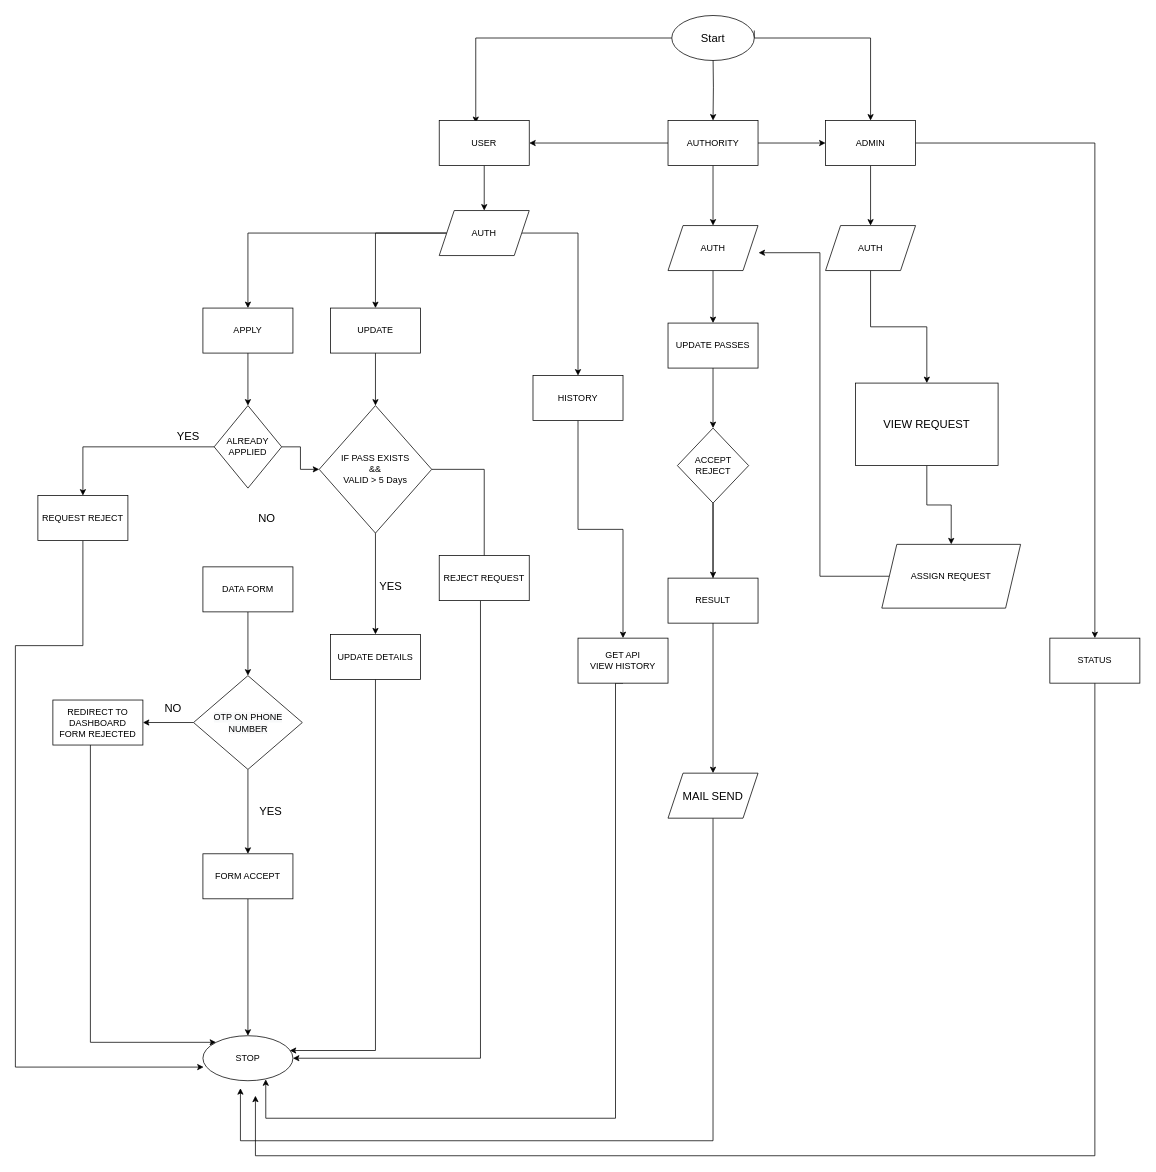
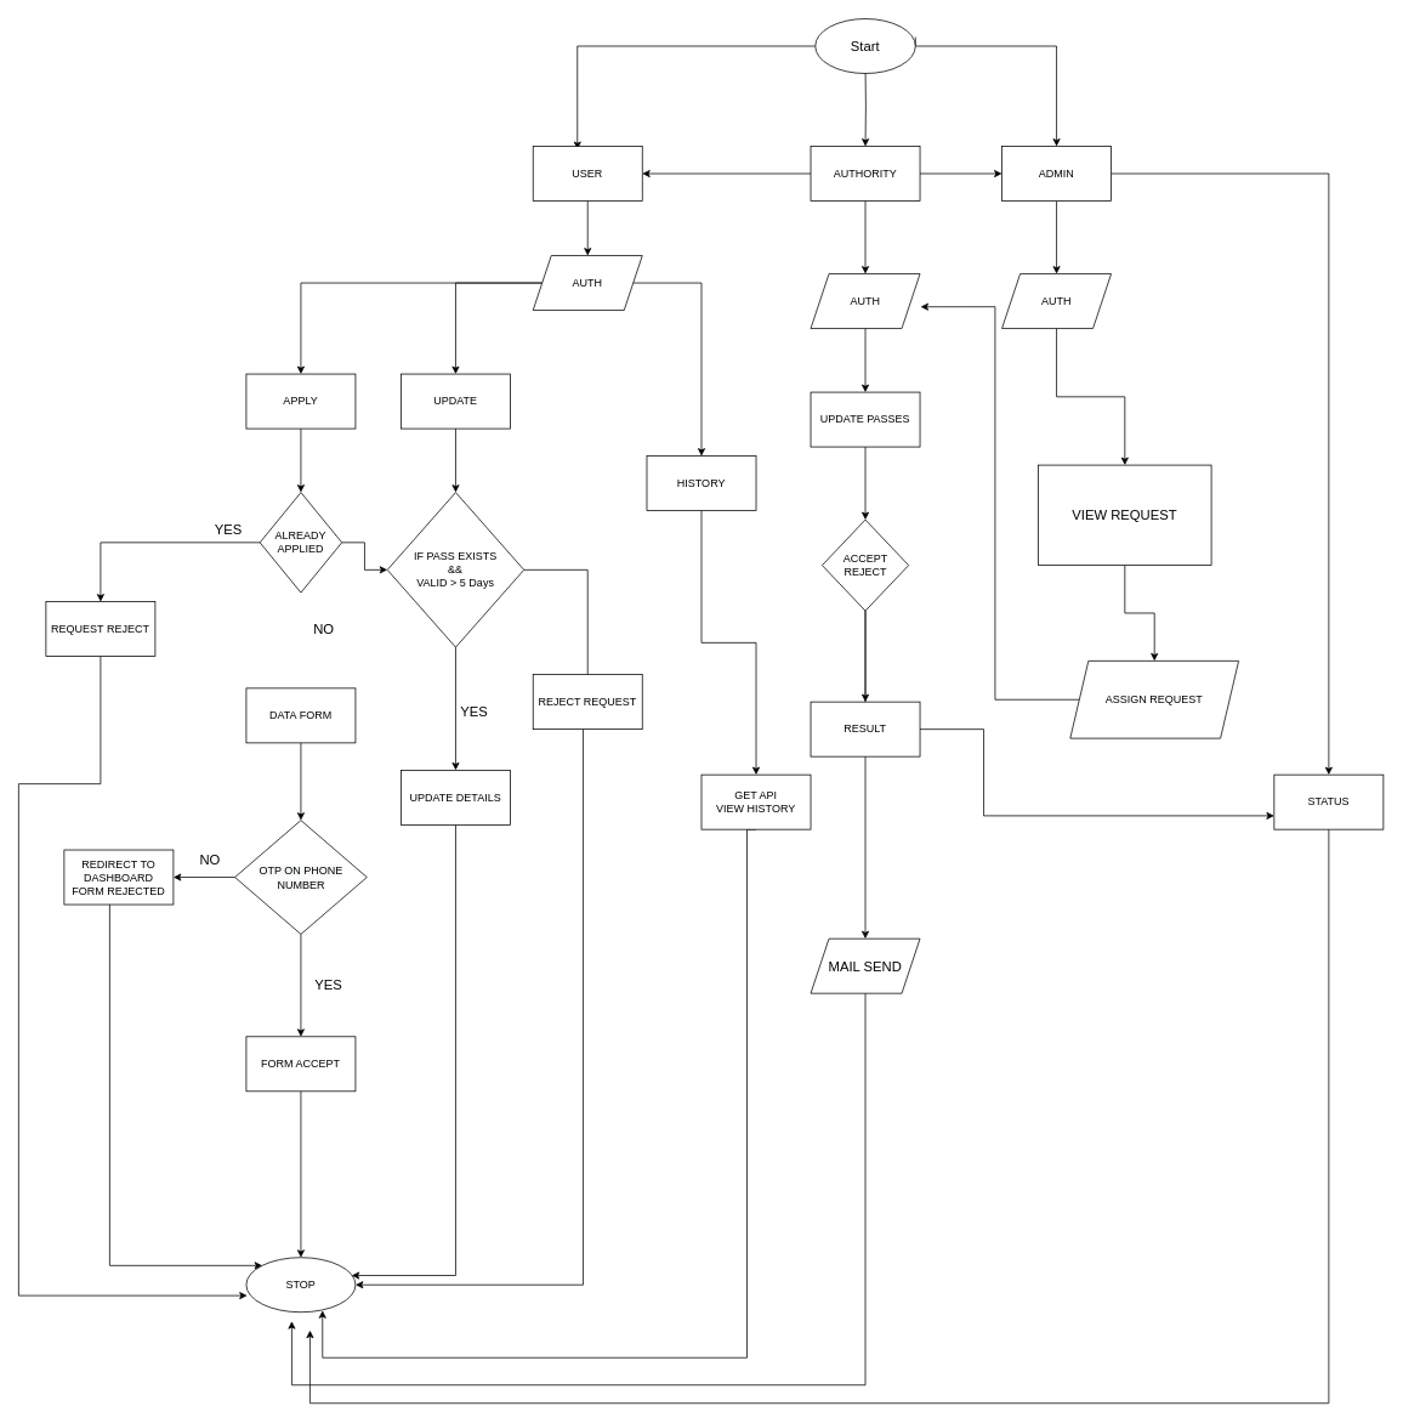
  <mxCell id="0" />
  <mxCell id="1" parent="0" />
  <mxCell id="2" value="" style="edgeStyle=orthogonalEdgeStyle;rounded=0;orthogonalLoop=1;jettySize=auto;html=1;fontSize=15;" parent="1" target="9" edge="1"><mxGeometry relative="1" as="geometry"><mxPoint x="950" y="70" as="sourcePoint" /></mxGeometry></mxCell>
  <mxCell id="3" style="edgeStyle=orthogonalEdgeStyle;rounded=0;orthogonalLoop=1;jettySize=auto;html=1;entryX=0.406;entryY=0.055;entryDx=0;entryDy=0;entryPerimeter=0;" parent="1" source="5" target="11" edge="1"><mxGeometry relative="1" as="geometry" /></mxCell>
  <mxCell id="4" style="edgeStyle=orthogonalEdgeStyle;rounded=0;orthogonalLoop=1;jettySize=auto;html=1;entryX=0.5;entryY=0;entryDx=0;entryDy=0;" parent="1" target="14" edge="1"><mxGeometry relative="1" as="geometry"><mxPoint x="1005" y="40" as="sourcePoint" /><Array as="points"><mxPoint x="1005" y="50" /><mxPoint x="1160" y="50" /></Array></mxGeometry></mxCell>
  <mxCell id="5" value="&lt;font style=&quot;font-size: 15px&quot;&gt;Start&lt;/font&gt;" style="ellipse;whiteSpace=wrap;html=1;" parent="1" vertex="1"><mxGeometry x="895" y="20" width="110" height="60" as="geometry" /></mxCell>
  <mxCell id="6" value="" style="edgeStyle=orthogonalEdgeStyle;rounded=0;orthogonalLoop=1;jettySize=auto;html=1;fontSize=15;" parent="1" source="9" target="11" edge="1"><mxGeometry relative="1" as="geometry" /></mxCell>
  <mxCell id="7" value="" style="edgeStyle=orthogonalEdgeStyle;rounded=0;orthogonalLoop=1;jettySize=auto;html=1;fontSize=15;" parent="1" source="9" target="14" edge="1"><mxGeometry relative="1" as="geometry" /></mxCell>
  <mxCell id="8" value="" style="edgeStyle=orthogonalEdgeStyle;rounded=0;orthogonalLoop=1;jettySize=auto;html=1;fontSize=15;" parent="1" source="9" target="20" edge="1"><mxGeometry relative="1" as="geometry" /></mxCell>
  <mxCell id="9" value="AUTHORITY" style="whiteSpace=wrap;html=1;" parent="1" vertex="1"><mxGeometry x="890" y="160" width="120" height="60" as="geometry" /></mxCell>
  <mxCell id="10" value="" style="edgeStyle=orthogonalEdgeStyle;rounded=0;orthogonalLoop=1;jettySize=auto;html=1;fontSize=15;" parent="1" source="11" target="18" edge="1"><mxGeometry relative="1" as="geometry" /></mxCell>
  <mxCell id="11" value="USER" style="whiteSpace=wrap;html=1;" parent="1" vertex="1"><mxGeometry x="585" y="160" width="120" height="60" as="geometry" /></mxCell>
  <mxCell id="12" value="" style="edgeStyle=orthogonalEdgeStyle;rounded=0;orthogonalLoop=1;jettySize=auto;html=1;fontSize=15;" parent="1" source="14" target="22" edge="1"><mxGeometry relative="1" as="geometry" /></mxCell>
  <mxCell id="13" value="" style="edgeStyle=orthogonalEdgeStyle;rounded=0;orthogonalLoop=1;jettySize=auto;html=1;fontSize=15;" parent="1" source="14" target="70" edge="1"><mxGeometry relative="1" as="geometry"><Array as="points"><mxPoint x="1459" y="190" /></Array></mxGeometry></mxCell>
  <mxCell id="14" value="ADMIN" style="whiteSpace=wrap;html=1;" parent="1" vertex="1"><mxGeometry x="1100" y="160" width="120" height="60" as="geometry" /></mxCell>
  <mxCell id="15" value="" style="edgeStyle=orthogonalEdgeStyle;rounded=0;orthogonalLoop=1;jettySize=auto;html=1;fontSize=15;" parent="1" source="18" target="24" edge="1"><mxGeometry relative="1" as="geometry" /></mxCell>
  <mxCell id="16" value="" style="edgeStyle=orthogonalEdgeStyle;rounded=0;orthogonalLoop=1;jettySize=auto;html=1;fontSize=15;" parent="1" source="18" target="26" edge="1"><mxGeometry relative="1" as="geometry" /></mxCell>
  <mxCell id="17" value="" style="edgeStyle=orthogonalEdgeStyle;rounded=0;orthogonalLoop=1;jettySize=auto;html=1;fontSize=15;" parent="1" source="18" target="28" edge="1"><mxGeometry relative="1" as="geometry" /></mxCell>
  <mxCell id="18" value="AUTH" style="shape=parallelogram;perimeter=parallelogramPerimeter;whiteSpace=wrap;html=1;fixedSize=1;" parent="1" vertex="1"><mxGeometry x="585" y="280" width="120" height="60" as="geometry" /></mxCell>
  <mxCell id="19" value="" style="edgeStyle=orthogonalEdgeStyle;rounded=0;orthogonalLoop=1;jettySize=auto;html=1;fontSize=15;" parent="1" source="20" target="30" edge="1"><mxGeometry relative="1" as="geometry" /></mxCell>
  <mxCell id="20" value="AUTH" style="shape=parallelogram;perimeter=parallelogramPerimeter;whiteSpace=wrap;html=1;fixedSize=1;" parent="1" vertex="1"><mxGeometry x="890" y="300" width="120" height="60" as="geometry" /></mxCell>
  <mxCell id="21" value="" style="edgeStyle=orthogonalEdgeStyle;rounded=0;orthogonalLoop=1;jettySize=auto;html=1;fontSize=15;" parent="1" source="22" target="66" edge="1"><mxGeometry relative="1" as="geometry" /></mxCell>
  <mxCell id="22" value="AUTH" style="shape=parallelogram;perimeter=parallelogramPerimeter;whiteSpace=wrap;html=1;fixedSize=1;" parent="1" vertex="1"><mxGeometry x="1100" y="300" width="120" height="60" as="geometry" /></mxCell>
  <mxCell id="23" value="" style="edgeStyle=orthogonalEdgeStyle;rounded=0;orthogonalLoop=1;jettySize=auto;html=1;fontSize=15;" parent="1" source="24" target="36" edge="1"><mxGeometry relative="1" as="geometry" /></mxCell>
  <mxCell id="24" value="APPLY" style="whiteSpace=wrap;html=1;" parent="1" vertex="1"><mxGeometry x="270" y="410" width="120" height="60" as="geometry" /></mxCell>
  <mxCell id="25" value="" style="edgeStyle=orthogonalEdgeStyle;rounded=0;orthogonalLoop=1;jettySize=auto;html=1;fontSize=15;" parent="1" source="26" target="55" edge="1"><mxGeometry relative="1" as="geometry" /></mxCell>
  <mxCell id="26" value="UPDATE" style="whiteSpace=wrap;html=1;" parent="1" vertex="1"><mxGeometry y="410" width="120" height="60" as="geometry" x="440" /></mxCell>
  <mxCell id="27" value="" style="edgeStyle=orthogonalEdgeStyle;rounded=0;orthogonalLoop=1;jettySize=auto;html=1;fontSize=15;" parent="1" source="28" target="62" edge="1"><mxGeometry relative="1" as="geometry" /></mxCell>
  <mxCell id="28" value="HISTORY" style="whiteSpace=wrap;html=1;" parent="1" vertex="1"><mxGeometry x="710" y="500" width="120" height="60" as="geometry" /></mxCell>
  <mxCell id="29" value="" style="edgeStyle=orthogonalEdgeStyle;rounded=0;orthogonalLoop=1;jettySize=auto;html=1;fontSize=15;" parent="1" source="30" target="33" edge="1"><mxGeometry relative="1" as="geometry" /></mxCell>
  <mxCell id="30" value="UPDATE PASSES" style="whiteSpace=wrap;html=1;" parent="1" vertex="1"><mxGeometry x="890" y="430" width="120" height="60" as="geometry" /></mxCell>
  <mxCell id="31" value="" style="edgeStyle=orthogonalEdgeStyle;rounded=0;orthogonalLoop=1;jettySize=auto;html=1;fontSize=15;" parent="1" source="33" target="64" edge="1"><mxGeometry relative="1" as="geometry" /></mxCell>
  <mxCell id="32" style="edgeStyle=orthogonalEdgeStyle;rounded=0;orthogonalLoop=1;jettySize=auto;html=1;fontSize=15;" parent="1" source="33" target="72" edge="1"><mxGeometry relative="1" as="geometry"><mxPoint x="860" y="1070" as="targetPoint" /></mxGeometry></mxCell>
  <mxCell id="33" value="ACCEPT&lt;br&gt;REJECT" style="rhombus;whiteSpace=wrap;html=1;" parent="1" vertex="1"><mxGeometry x="902.5" y="570" width="95" height="100" as="geometry" /></mxCell>
  <mxCell id="34" value="" style="edgeStyle=orthogonalEdgeStyle;rounded=0;orthogonalLoop=1;jettySize=auto;html=1;fontSize=15;" parent="1" source="36" target="38" edge="1"><mxGeometry relative="1" as="geometry" /></mxCell>
  <mxCell id="35" value="" style="edgeStyle=orthogonalEdgeStyle;rounded=0;orthogonalLoop=1;jettySize=auto;html=1;fontSize=15;" parent="1" source="36" target="55" edge="1"><mxGeometry relative="1" as="geometry" /></mxCell>
  <mxCell id="36" value="ALREADY&lt;br&gt;APPLIED" style="rhombus;whiteSpace=wrap;html=1;" parent="1" vertex="1"><mxGeometry x="285" y="540" width="90" height="110" as="geometry" /></mxCell>
  <mxCell id="37" style="edgeStyle=orthogonalEdgeStyle;rounded=0;orthogonalLoop=1;jettySize=auto;html=1;entryX=0.008;entryY=0.697;entryDx=0;entryDy=0;entryPerimeter=0;fontSize=15;" parent="1" source="38" target="52" edge="1"><mxGeometry relative="1" as="geometry"><Array as="points"><mxPoint x="20" y="860" /><mxPoint x="20" y="1422" /></Array></mxGeometry></mxCell>
  <mxCell id="38" value="REQUEST REJECT" style="whiteSpace=wrap;html=1;" parent="1" vertex="1"><mxGeometry x="50" y="660" width="120" height="60" as="geometry" /></mxCell>
  <mxCell id="39" value="YES" style="text;html=1;align=center;verticalAlign=middle;resizable=0;points=[];autosize=1;strokeColor=none;fillColor=none;fontSize=15;" parent="1" vertex="1"><mxGeometry x="225" y="570" width="50" height="20" as="geometry" /></mxCell>
  <mxCell id="40" value="" style="edgeStyle=orthogonalEdgeStyle;rounded=0;orthogonalLoop=1;jettySize=auto;html=1;fontSize=15;" parent="1" source="41" target="45" edge="1"><mxGeometry relative="1" as="geometry" /></mxCell>
  <mxCell id="41" value="DATA FORM" style="whiteSpace=wrap;html=1;" parent="1" vertex="1"><mxGeometry x="270" y="755" width="120" height="60" as="geometry" /></mxCell>
  <mxCell id="42" value="NO" style="text;html=1;align=center;verticalAlign=middle;resizable=0;points=[];autosize=1;strokeColor=none;fillColor=none;fontSize=15;" parent="1" vertex="1"><mxGeometry x="335" y="680" width="40" height="20" as="geometry" /></mxCell>
  <mxCell id="43" value="" style="edgeStyle=orthogonalEdgeStyle;rounded=0;orthogonalLoop=1;jettySize=auto;html=1;fontSize=15;" parent="1" source="45" target="47" edge="1"><mxGeometry relative="1" as="geometry" /></mxCell>
  <mxCell id="44" value="" style="edgeStyle=orthogonalEdgeStyle;rounded=0;orthogonalLoop=1;jettySize=auto;html=1;fontSize=15;" parent="1" source="45" target="50" edge="1"><mxGeometry relative="1" as="geometry" /></mxCell>
  <mxCell id="45" value="&#10;&#10;&lt;span style=&quot;color: rgb(0, 0, 0); font-family: helvetica; font-size: 12px; font-style: normal; font-weight: 400; letter-spacing: normal; text-align: center; text-indent: 0px; text-transform: none; word-spacing: 0px; background-color: rgb(248, 249, 250); display: inline; float: none;&quot;&gt;OTP ON PHONE&lt;/span&gt;&lt;br style=&quot;color: rgb(0, 0, 0); font-family: helvetica; font-size: 12px; font-style: normal; font-weight: 400; letter-spacing: normal; text-align: center; text-indent: 0px; text-transform: none; word-spacing: 0px; background-color: rgb(248, 249, 250);&quot;&gt;&lt;span style=&quot;color: rgb(0, 0, 0); font-family: helvetica; font-size: 12px; font-style: normal; font-weight: 400; letter-spacing: normal; text-align: center; text-indent: 0px; text-transform: none; word-spacing: 0px; background-color: rgb(248, 249, 250); display: inline; float: none;&quot;&gt;NUMBER&lt;/span&gt;&#10;&#10;" style="rhombus;whiteSpace=wrap;html=1;" parent="1" vertex="1"><mxGeometry x="257.5" y="900" width="145" height="125" as="geometry" /></mxCell>
  <mxCell id="46" value="" style="edgeStyle=orthogonalEdgeStyle;rounded=0;orthogonalLoop=1;jettySize=auto;html=1;fontSize=15;" parent="1" source="47" target="52" edge="1"><mxGeometry relative="1" as="geometry" /></mxCell>
  <mxCell id="47" value="FORM ACCEPT" style="whiteSpace=wrap;html=1;" parent="1" vertex="1"><mxGeometry x="270" y="1137.5" width="120" height="60" as="geometry" /></mxCell>
  <mxCell id="48" value="YES" style="text;html=1;align=center;verticalAlign=middle;resizable=0;points=[];autosize=1;strokeColor=none;fillColor=none;fontSize=15;" parent="1" vertex="1"><mxGeometry x="335" y="1070" width="50" height="20" as="geometry" /></mxCell>
  <mxCell id="49" style="edgeStyle=orthogonalEdgeStyle;rounded=0;orthogonalLoop=1;jettySize=auto;html=1;entryX=0;entryY=0;entryDx=0;entryDy=0;fontSize=15;" parent="1" source="50" target="52" edge="1"><mxGeometry relative="1" as="geometry"><Array as="points"><mxPoint x="120" y="1389" /></Array></mxGeometry></mxCell>
  <mxCell id="50" value="REDIRECT TO&lt;br&gt;DASHBOARD&lt;br&gt;FORM REJECTED" style="whiteSpace=wrap;html=1;" parent="1" vertex="1"><mxGeometry x="70" y="932.5" width="120" height="60" as="geometry" /></mxCell>
  <mxCell id="51" value="NO" style="text;html=1;align=center;verticalAlign=middle;resizable=0;points=[];autosize=1;strokeColor=none;fillColor=none;fontSize=15;" parent="1" vertex="1"><mxGeometry x="210" y="932.5" width="40" height="20" as="geometry" /></mxCell>
  <mxCell id="52" value="STOP" style="ellipse;whiteSpace=wrap;html=1;" parent="1" vertex="1"><mxGeometry x="270" y="1380" width="120" height="60" as="geometry" /></mxCell>
  <mxCell id="53" value="" style="edgeStyle=orthogonalEdgeStyle;rounded=0;orthogonalLoop=1;jettySize=auto;html=1;fontSize=15;" parent="1" source="55" target="57" edge="1"><mxGeometry relative="1" as="geometry" /></mxCell>
  <mxCell id="54" value="" style="edgeStyle=orthogonalEdgeStyle;rounded=0;orthogonalLoop=1;jettySize=auto;html=1;fontSize=15;endArrow=none;" parent="1" source="55" target="60" edge="1"><mxGeometry relative="1" as="geometry" /></mxCell>
  <mxCell id="55" value="IF PASS EXISTS&lt;br&gt;&amp;amp;&amp;amp;&lt;br&gt;VALID &amp;gt; 5 Days" style="rhombus;whiteSpace=wrap;html=1;" parent="1" vertex="1"><mxGeometry x="425" y="540" width="150" height="170" as="geometry" /></mxCell>
  <mxCell id="56" style="edgeStyle=orthogonalEdgeStyle;rounded=0;orthogonalLoop=1;jettySize=auto;html=1;entryX=0.965;entryY=0.329;entryDx=0;entryDy=0;entryPerimeter=0;fontSize=15;" parent="1" source="57" target="52" edge="1"><mxGeometry relative="1" as="geometry"><Array as="points"><mxPoint x="500" y="1400" /></Array></mxGeometry></mxCell>
  <mxCell id="57" value="UPDATE DETAILS" style="whiteSpace=wrap;html=1;" parent="1" vertex="1"><mxGeometry y="845" width="120" height="60" as="geometry" x="440" /></mxCell>
  <mxCell id="58" value="YES" style="text;html=1;align=center;verticalAlign=middle;resizable=0;points=[];autosize=1;strokeColor=none;fillColor=none;fontSize=15;" parent="1" vertex="1"><mxGeometry x="495" y="770" width="50" height="20" as="geometry" /></mxCell>
  <mxCell id="59" style="edgeStyle=orthogonalEdgeStyle;rounded=0;orthogonalLoop=1;jettySize=auto;html=1;entryX=1;entryY=0.5;entryDx=0;entryDy=0;fontSize=15;" parent="1" source="60" target="52" edge="1"><mxGeometry relative="1" as="geometry"><Array as="points"><mxPoint x="640" y="780" /><mxPoint x="640" y="1410" /></Array></mxGeometry></mxCell>
  <mxCell id="60" value="REJECT REQUEST" style="whiteSpace=wrap;html=1;" parent="1" vertex="1"><mxGeometry x="585" y="740" width="120" height="60" as="geometry" /></mxCell>
  <mxCell id="61" style="edgeStyle=orthogonalEdgeStyle;rounded=0;orthogonalLoop=1;jettySize=auto;html=1;exitX=0.5;exitY=1;exitDx=0;exitDy=0;entryX=0.698;entryY=0.969;entryDx=0;entryDy=0;entryPerimeter=0;fontSize=15;" parent="1" source="62" target="52" edge="1"><mxGeometry relative="1" as="geometry"><Array as="points"><mxPoint x="820" y="910" /><mxPoint x="820" y="1490" /><mxPoint x="354" y="1490" /></Array></mxGeometry></mxCell>
  <mxCell id="62" value="GET API&lt;br&gt;VIEW HISTORY" style="whiteSpace=wrap;html=1;" parent="1" vertex="1"><mxGeometry x="770" y="850" width="120" height="60" as="geometry" /></mxCell>
+ <mxCell id="63" style="edgeStyle=orthogonalEdgeStyle;rounded=0;orthogonalLoop=1;jettySize=auto;html=1;entryX=0;entryY=0.75;entryDx=0;entryDy=0;fontSize=15;" parent="1" source="64" target="70" edge="1"><mxGeometry relative="1" as="geometry"><Array as="points"><mxPoint x="1080" y="800" /><mxPoint x="1080" y="895" /></Array></mxGeometry></mxCell>
  <mxCell id="64" value="RESULT" style="whiteSpace=wrap;html=1;" parent="1" vertex="1"><mxGeometry x="890" y="770" width="120" height="60" as="geometry" /></mxCell>
  <mxCell id="65" value="" style="edgeStyle=orthogonalEdgeStyle;rounded=0;orthogonalLoop=1;jettySize=auto;html=1;fontSize=15;" parent="1" source="66" target="68" edge="1"><mxGeometry relative="1" as="geometry" /></mxCell>
  <mxCell id="66" value="&lt;font style=&quot;font-size: 15px&quot;&gt;VIEW REQUEST&lt;/font&gt;" style="whiteSpace=wrap;html=1;" parent="1" vertex="1"><mxGeometry x="1140" y="510" width="190" height="110" as="geometry" /></mxCell>
  <mxCell id="67" style="edgeStyle=orthogonalEdgeStyle;rounded=0;orthogonalLoop=1;jettySize=auto;html=1;entryX=1.006;entryY=0.604;entryDx=0;entryDy=0;entryPerimeter=0;fontSize=15;" parent="1" source="68" target="20" edge="1"><mxGeometry relative="1" as="geometry" /></mxCell>
  <mxCell id="68" value="ASSIGN REQUEST" style="shape=parallelogram;perimeter=parallelogramPerimeter;whiteSpace=wrap;html=1;fixedSize=1;" parent="1" vertex="1"><mxGeometry x="1175" y="725" width="185" height="85" as="geometry" /></mxCell>
  <mxCell id="69" style="edgeStyle=orthogonalEdgeStyle;rounded=0;orthogonalLoop=1;jettySize=auto;html=1;fontSize=15;" parent="1" source="70" edge="1"><mxGeometry relative="1" as="geometry"><mxPoint x="340" y="1460" as="targetPoint" /><Array as="points"><mxPoint x="1459" y="1540" /><mxPoint x="340" y="1540" /></Array></mxGeometry></mxCell>
  <mxCell id="70" value="STATUS" style="whiteSpace=wrap;html=1;" parent="1" vertex="1"><mxGeometry x="1399" y="850" width="120" height="60" as="geometry" /></mxCell>
  <mxCell id="71" style="edgeStyle=orthogonalEdgeStyle;rounded=0;orthogonalLoop=1;jettySize=auto;html=1;fontSize=15;" parent="1" source="72" edge="1"><mxGeometry relative="1" as="geometry"><mxPoint x="320" y="1450" as="targetPoint" /><Array as="points"><mxPoint x="950" y="1520" /><mxPoint x="320" y="1520" /></Array></mxGeometry></mxCell>
  <mxCell id="72" value="MAIL SEND" style="shape=parallelogram;perimeter=parallelogramPerimeter;whiteSpace=wrap;html=1;fixedSize=1;fontSize=15;" parent="1" vertex="1"><mxGeometry x="890" y="1030" width="120" height="60" as="geometry" /></mxCell>
